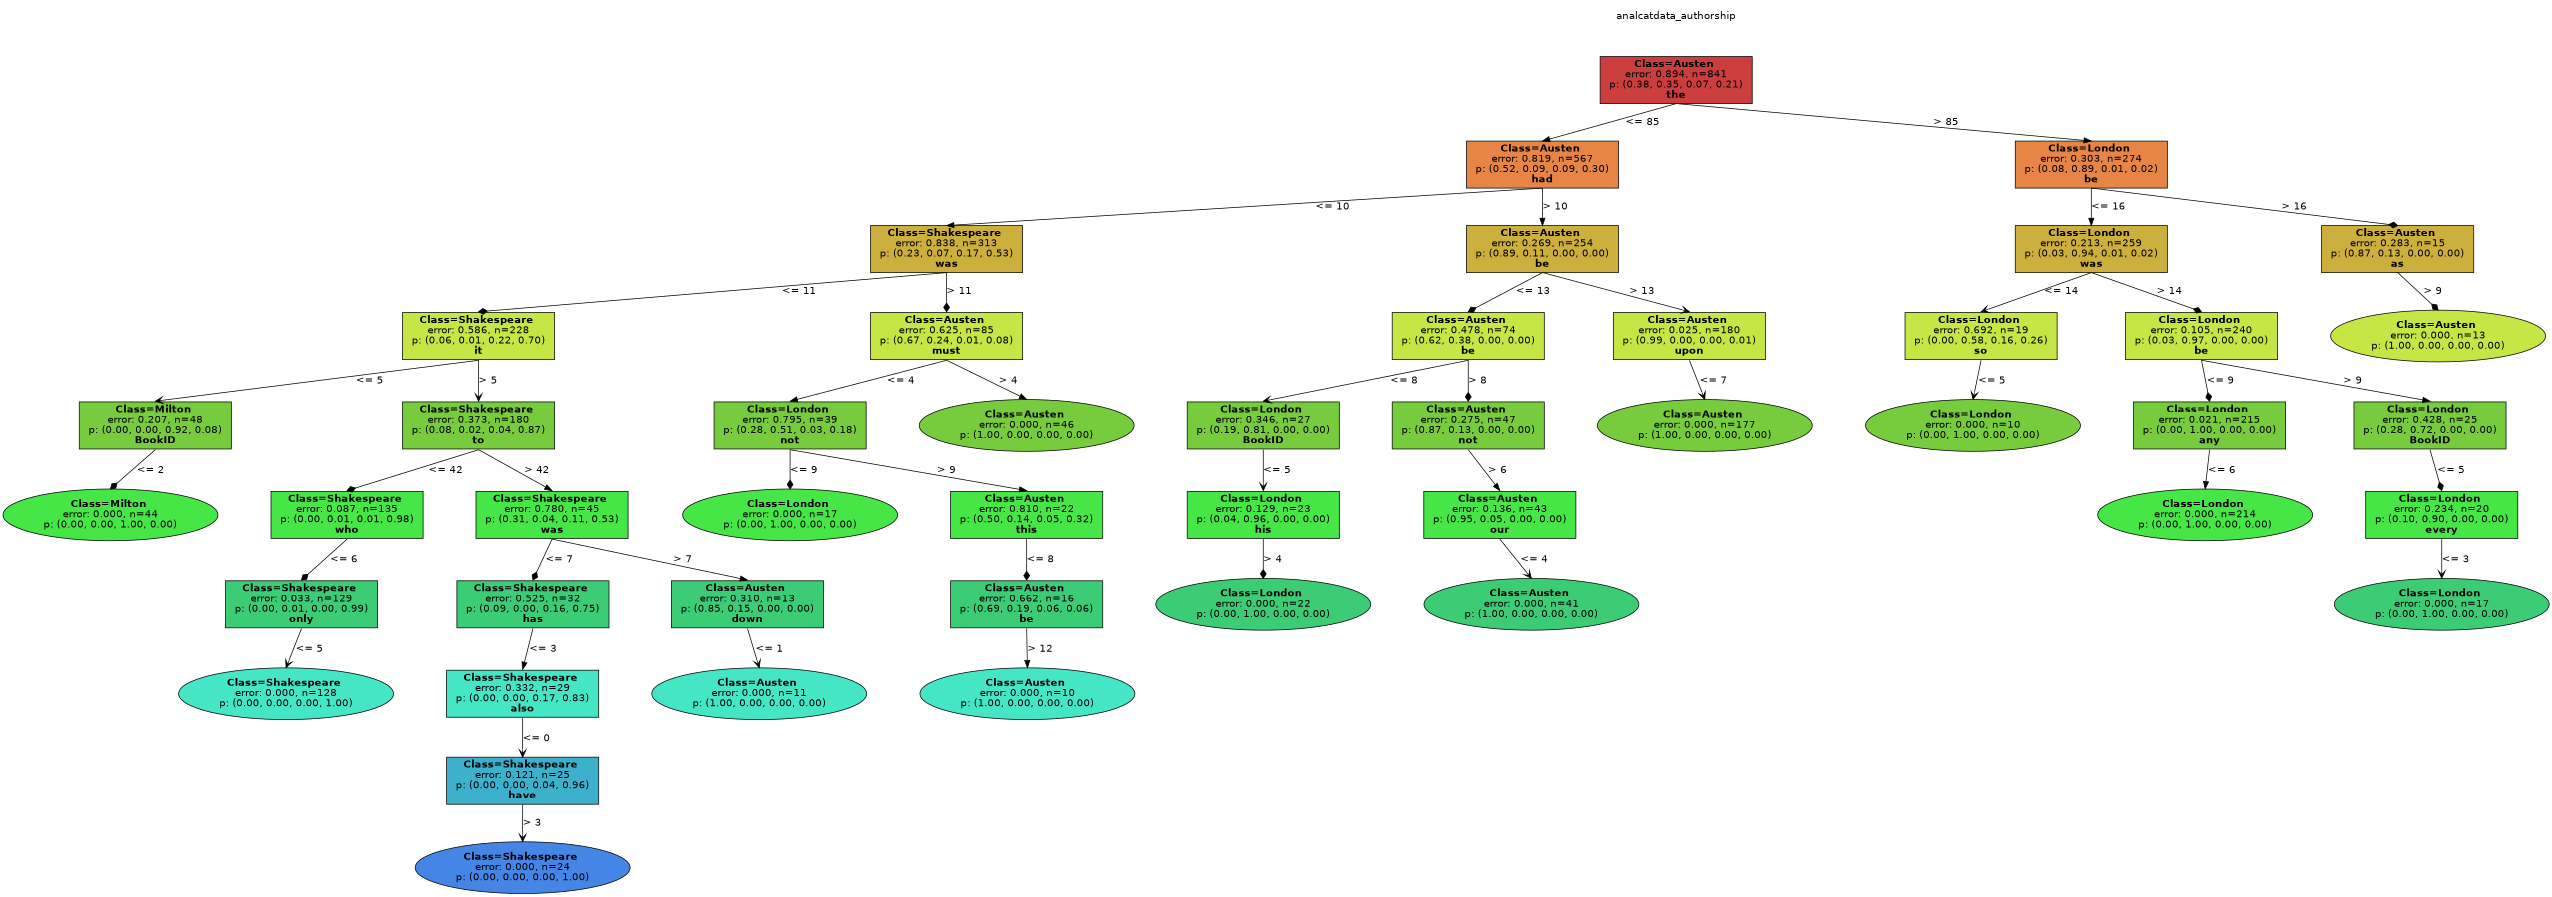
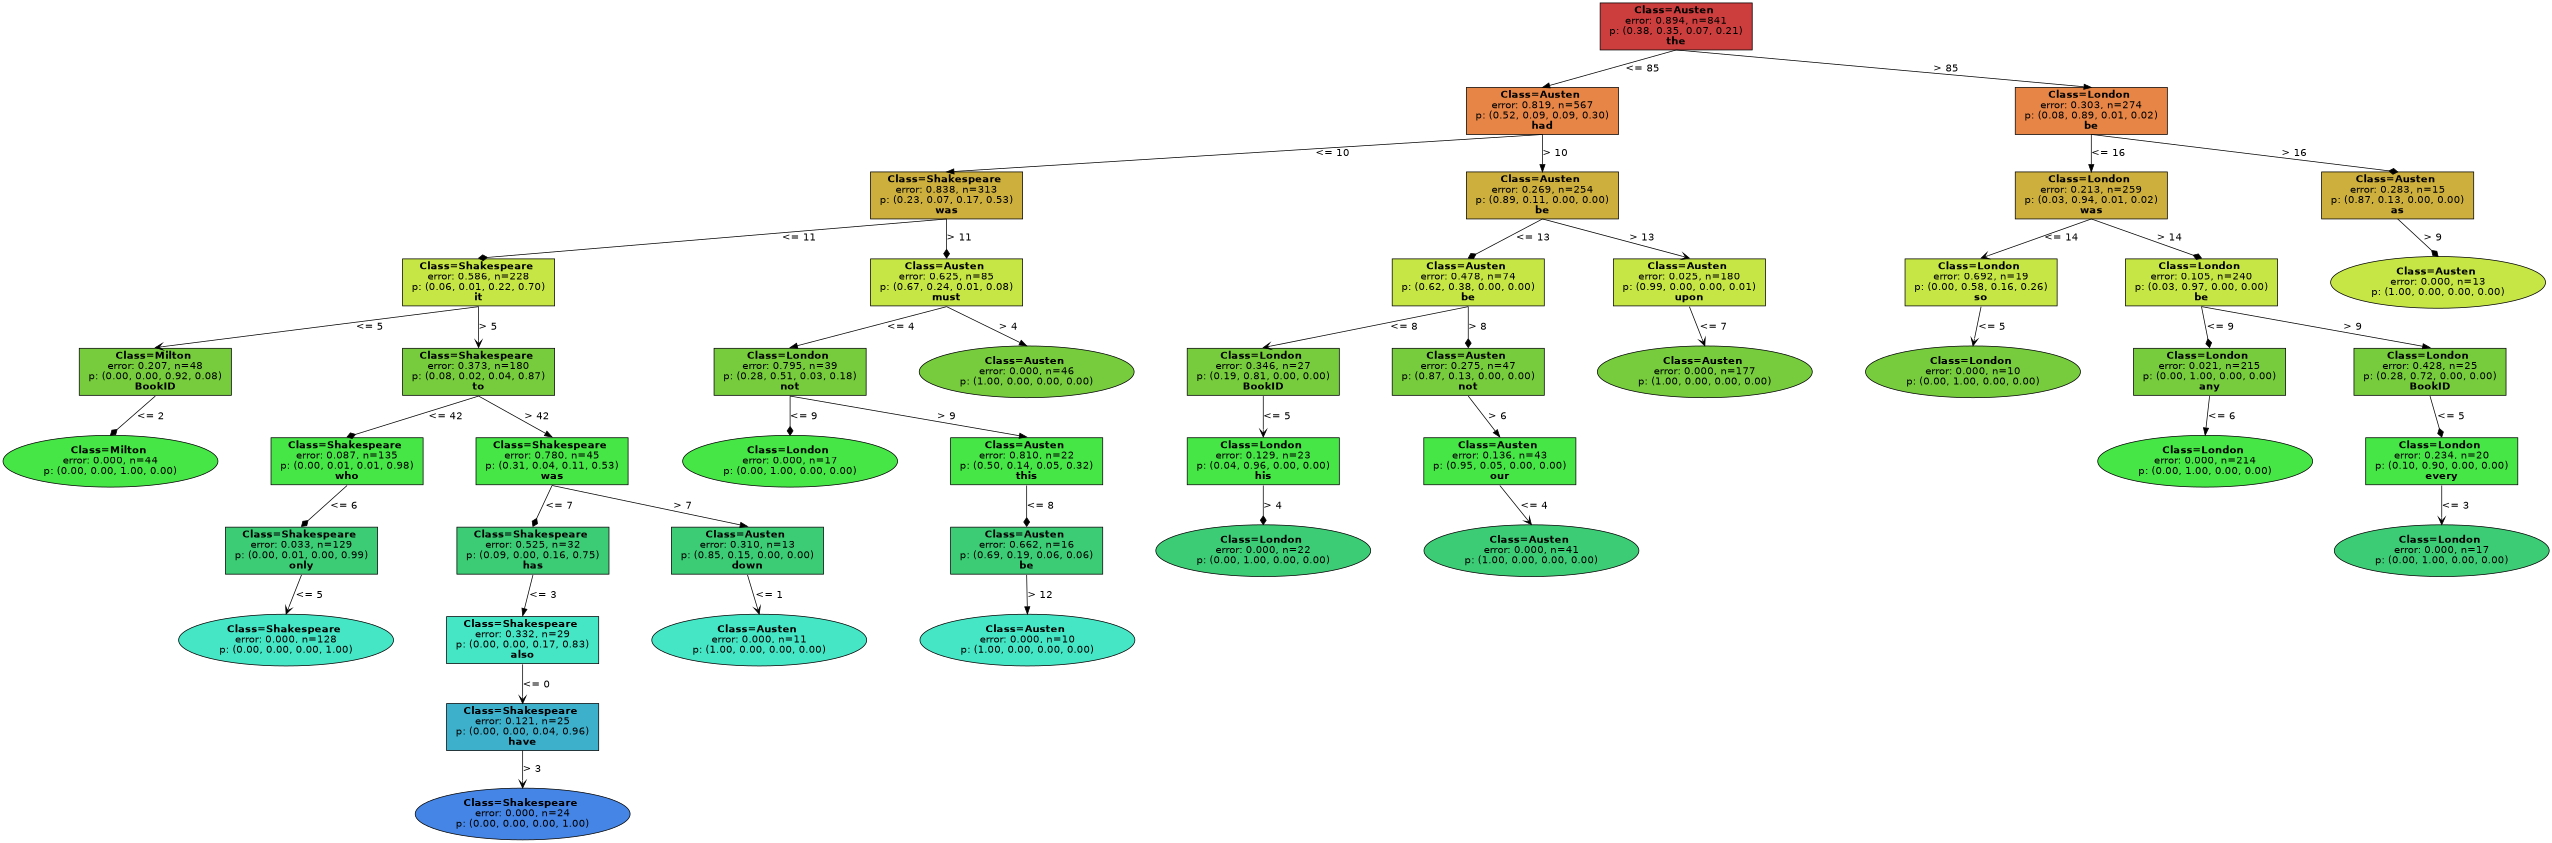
  digraph {
    nodesep=1
    ranksep=0.5
    splines=false
    node [color=black fillcolor="0.267 0.7 0.800" fontname=helvetica shape=rect style=filled]
    edge [fontname=helvetica headport=n tailport=s arrowhead=diamond]
-   n1 [color=gray40 fillcolor=white label=analcatdata_authorship shape=plaintext]
    n2 [fillcolor="0.000 0.7 0.800" label=<<b> Class=Austen </b> <br/> error: 0.894, n=841 <br/> p: (0.38, 0.35, 0.07, 0.21) <br/><b>the</b>>]
    n3 [fillcolor="0.067 0.7 0.900" label=<<b> Class=Austen </b> <br/> error: 0.819, n=567 <br/> p: (0.52, 0.09, 0.09, 0.30) <br/><b>had</b>>]
    n4 [fillcolor="0.067 0.7 0.900" label=<<b> Class=London </b> <br/> error: 0.303, n=274 <br/> p: (0.08, 0.89, 0.01, 0.02) <br/><b>be</b>>]
    n5 [fillcolor="0.133 0.7 0.800" label=<<b> Class=Shakespeare </b> <br/> error: 0.838, n=313 <br/> p: (0.23, 0.07, 0.17, 0.53) <br/><b>was</b>>]
    n6 [fillcolor="0.133 0.7 0.800" label=<<b> Class=Austen </b> <br/> error: 0.269, n=254 <br/> p: (0.89, 0.11, 0.00, 0.00) <br/><b>be</b>>]
    n7 [fillcolor="0.200 0.7 0.900" label=<<b> Class=Shakespeare </b> <br/> error: 0.586, n=228 <br/> p: (0.06, 0.01, 0.22, 0.70) <br/><b>it</b>>]
    n8 [fillcolor="0.200 0.7 0.900" label=<<b> Class=Austen </b> <br/> error: 0.625, n=85 <br/> p: (0.67, 0.24, 0.01, 0.08) <br/><b>must</b>>]
    n9 [label=<<b> Class=Milton </b> <br/> error: 0.207, n=48 <br/> p: (0.00, 0.00, 0.92, 0.08) <br/><b>BookID</b>>]
    n10 [label=<<b> Class=Shakespeare </b> <br/> error: 0.373, n=180 <br/> p: (0.08, 0.02, 0.04, 0.87) <br/><b>to</b>>]
    n11 [fillcolor="0.333 0.7 0.900" label=<<b> Class=Milton </b> <br/> error: 0.000, n=44 <br/> p: (0.00, 0.00, 1.00, 0.00) > shape=oval]
    n12 [fillcolor="0.333 0.7 0.900" label=<<b> Class=Shakespeare </b> <br/> error: 0.087, n=135 <br/> p: (0.00, 0.01, 0.01, 0.98) <br/><b>who</b>>]
    n13 [fillcolor="0.333 0.7 0.900" label=<<b> Class=Shakespeare </b> <br/> error: 0.780, n=45 <br/> p: (0.31, 0.04, 0.11, 0.53) <br/><b>was</b>>]
    n14 [fillcolor="0.400 0.7 0.800" label=<<b> Class=Shakespeare </b> <br/> error: 0.033, n=129 <br/> p: (0.00, 0.01, 0.00, 0.99) <br/><b>only</b>>]
    n15 [fillcolor="0.467 0.7 0.900" label=<<b> Class=Shakespeare </b> <br/> error: 0.000, n=128 <br/> p: (0.00, 0.00, 0.00, 1.00) > shape=oval]
    n16 [fillcolor="0.400 0.7 0.800" label=<<b> Class=Shakespeare </b> <br/> error: 0.525, n=32 <br/> p: (0.09, 0.00, 0.16, 0.75) <br/><b>has</b>>]
    n17 [fillcolor="0.400 0.7 0.800" label=<<b> Class=Austen </b> <br/> error: 0.310, n=13 <br/> p: (0.85, 0.15, 0.00, 0.00) <br/><b>down</b>>]
    n18 [fillcolor="0.467 0.7 0.900" label=<<b> Class=Shakespeare </b> <br/> error: 0.332, n=29 <br/> p: (0.00, 0.00, 0.17, 0.83) <br/><b>also</b>>]
    n19 [fillcolor="0.533 0.7 0.800" label=<<b> Class=Shakespeare </b> <br/> error: 0.121, n=25 <br/> p: (0.00, 0.00, 0.04, 0.96) <br/><b>have</b>>]
    n20 [fillcolor="0.600 0.7 0.900" label=<<b> Class=Shakespeare </b> <br/> error: 0.000, n=24 <br/> p: (0.00, 0.00, 0.00, 1.00) > shape=oval]
    n21 [fillcolor="0.467 0.7 0.900" label=<<b> Class=Austen </b> <br/> error: 0.000, n=11 <br/> p: (1.00, 0.00, 0.00, 0.00) > shape=oval]
    n22 [label=<<b> Class=London </b> <br/> error: 0.795, n=39 <br/> p: (0.28, 0.51, 0.03, 0.18) <br/><b>not</b>>]
    n23 [label=<<b> Class=Austen </b> <br/> error: 0.000, n=46 <br/> p: (1.00, 0.00, 0.00, 0.00) > shape=oval]
    n24 [fillcolor="0.333 0.7 0.900" label=<<b> Class=London </b> <br/> error: 0.000, n=17 <br/> p: (0.00, 1.00, 0.00, 0.00) > shape=oval]
    n25 [fillcolor="0.333 0.7 0.900" label=<<b> Class=Austen </b> <br/> error: 0.810, n=22 <br/> p: (0.50, 0.14, 0.05, 0.32) <br/><b>this</b>>]
    n26 [fillcolor="0.400 0.7 0.800" label=<<b> Class=Austen </b> <br/> error: 0.662, n=16 <br/> p: (0.69, 0.19, 0.06, 0.06) <br/><b>be</b>>]
    n27 [fillcolor="0.467 0.7 0.900" label=<<b> Class=Austen </b> <br/> error: 0.000, n=10 <br/> p: (1.00, 0.00, 0.00, 0.00) > shape=oval]
    n28 [fillcolor="0.200 0.7 0.900" label=<<b> Class=Austen </b> <br/> error: 0.478, n=74 <br/> p: (0.62, 0.38, 0.00, 0.00) <br/><b>be</b>>]
    n29 [fillcolor="0.200 0.7 0.900" label=<<b> Class=Austen </b> <br/> error: 0.025, n=180 <br/> p: (0.99, 0.00, 0.00, 0.01) <br/><b>upon</b>>]
    n30 [label=<<b> Class=London </b> <br/> error: 0.346, n=27 <br/> p: (0.19, 0.81, 0.00, 0.00) <br/><b>BookID</b>>]
    n31 [label=<<b> Class=Austen </b> <br/> error: 0.275, n=47 <br/> p: (0.87, 0.13, 0.00, 0.00) <br/><b>not</b>>]
    n32 [fillcolor="0.333 0.7 0.900" label=<<b> Class=London </b> <br/> error: 0.129, n=23 <br/> p: (0.04, 0.96, 0.00, 0.00) <br/><b>his</b>>]
    n33 [fillcolor="0.400 0.7 0.800" label=<<b> Class=London </b> <br/> error: 0.000, n=22 <br/> p: (0.00, 1.00, 0.00, 0.00) > shape=oval]
    n34 [fillcolor="0.333 0.7 0.900" label=<<b> Class=Austen </b> <br/> error: 0.136, n=43 <br/> p: (0.95, 0.05, 0.00, 0.00) <br/><b>our</b>>]
    n35 [fillcolor="0.400 0.7 0.800" label=<<b> Class=Austen </b> <br/> error: 0.000, n=41 <br/> p: (1.00, 0.00, 0.00, 0.00) > shape=oval]
    n36 [label=<<b> Class=Austen </b> <br/> error: 0.000, n=177 <br/> p: (1.00, 0.00, 0.00, 0.00) > shape=oval]
    n37 [fillcolor="0.133 0.7 0.800" label=<<b> Class=London </b> <br/> error: 0.213, n=259 <br/> p: (0.03, 0.94, 0.01, 0.02) <br/><b>was</b>>]
    n38 [fillcolor="0.133 0.7 0.800" label=<<b> Class=Austen </b> <br/> error: 0.283, n=15 <br/> p: (0.87, 0.13, 0.00, 0.00) <br/><b>as</b>>]
    n39 [fillcolor="0.200 0.7 0.900" label=<<b> Class=London </b> <br/> error: 0.692, n=19 <br/> p: (0.00, 0.58, 0.16, 0.26) <br/><b>so</b>>]
    n40 [fillcolor="0.200 0.7 0.900" label=<<b> Class=London </b> <br/> error: 0.105, n=240 <br/> p: (0.03, 0.97, 0.00, 0.00) <br/><b>be</b>>]
    n41 [label=<<b> Class=London </b> <br/> error: 0.000, n=10 <br/> p: (0.00, 1.00, 0.00, 0.00) > shape=oval]
    n42 [label=<<b> Class=London </b> <br/> error: 0.021, n=215 <br/> p: (0.00, 1.00, 0.00, 0.00) <br/><b>any</b>>]
    n43 [label=<<b> Class=London </b> <br/> error: 0.428, n=25 <br/> p: (0.28, 0.72, 0.00, 0.00) <br/><b>BookID</b>>]
    n44 [fillcolor="0.333 0.7 0.900" label=<<b> Class=London </b> <br/> error: 0.000, n=214 <br/> p: (0.00, 1.00, 0.00, 0.00) > shape=oval]
    n45 [fillcolor="0.333 0.7 0.900" label=<<b> Class=London </b> <br/> error: 0.234, n=20 <br/> p: (0.10, 0.90, 0.00, 0.00) <br/><b>every</b>>]
    n46 [fillcolor="0.400 0.7 0.800" label=<<b> Class=London </b> <br/> error: 0.000, n=17 <br/> p: (0.00, 1.00, 0.00, 0.00) > shape=oval]
    n47 [fillcolor="0.200 0.7 0.900" label=<<b> Class=Austen </b> <br/> error: 0.000, n=13 <br/> p: (1.00, 0.00, 0.00, 0.00) > shape=oval]
-   n1 -> n2 [style=invis arrowhead=""]
    n2 -> n3 [label="<= 85" arrowhead=normal]
    n2 -> n4 [label="> 85" arrowhead=normal]
    n3 -> n5 [label="<= 10" arrowhead=normal]
    n3 -> n6 [label="> 10" arrowhead=normal]
    n4 -> n37 [label="<= 16" arrowhead=normal]
    n4 -> n38 [label="> 16"]
    n5 -> n7 [label="<= 11"]
    n5 -> n8 [label="> 11"]
    n6 -> n28 [label="<= 13"]
    n6 -> n29 [label="> 13" arrowhead=vee]
    n7 -> n9 [label="<= 5" arrowhead=vee]
    n7 -> n10 [label="> 5" arrowhead=vee]
    n8 -> n22 [label="<= 4" arrowhead=normal]
    n8 -> n23 [label="> 4" arrowhead=normal]
    n9 -> n11 [label="<= 2"]
    n10 -> n12 [label="<= 42"]
    n10 -> n13 [label="> 42" arrowhead=normal]
    n12 -> n14 [label="<= 6"]
    n13 -> n16 [label="<= 7"]
    n13 -> n17 [label="> 7" arrowhead=normal]
    n14 -> n15 [label="<= 5" arrowhead=vee]
    n16 -> n18 [label="<= 3" arrowhead=normal]
    n17 -> n21 [label="<= 1" arrowhead=vee]
    n18 -> n19 [label="<= 0" arrowhead=vee]
    n19 -> n20 [label="> 3" arrowhead=vee]
    n22 -> n24 [label="<= 9"]
    n22 -> n25 [label="> 9" arrowhead=normal]
    n25 -> n26 [label="<= 8"]
    n26 -> n27 [label="> 12" arrowhead=normal]
    n28 -> n30 [label="<= 8" arrowhead=vee]
    n28 -> n31 [label="> 8"]
    n29 -> n36 [label="<= 7" arrowhead=vee]
    n30 -> n32 [label="<= 5" arrowhead=vee]
    n31 -> n34 [label="> 6" arrowhead=normal]
    n32 -> n33 [label="> 4"]
    n34 -> n35 [label="<= 4" arrowhead=vee]
    n37 -> n39 [label="<= 14" arrowhead=vee]
    n37 -> n40 [label="> 14"]
    n38 -> n47 [label="> 9"]
    n39 -> n41 [label="<= 5" arrowhead=vee]
    n40 -> n42 [label="<= 9"]
    n40 -> n43 [label="> 9" arrowhead=normal]
    n42 -> n44 [label="<= 6" arrowhead=normal]
    n43 -> n45 [label="<= 5"]
    n45 -> n46 [label="<= 3" arrowhead=vee]
  }
